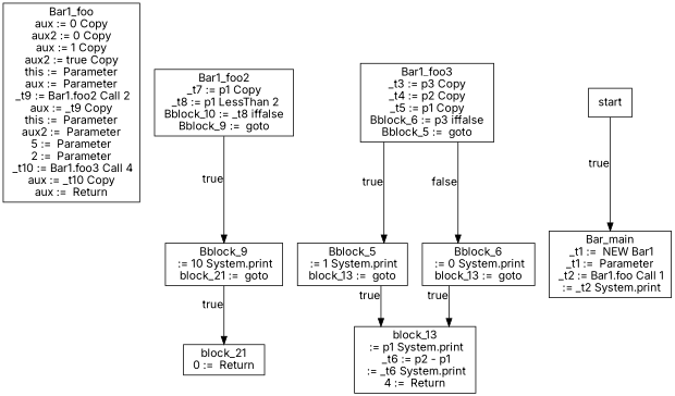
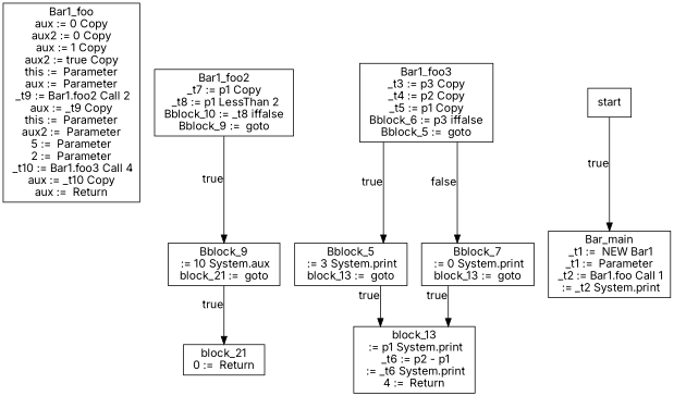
  digraph {
    fontname=Inter
    splines=ortho
    node [fontname=Inter shape=box]
    edge [fontname=Inter xlabel=true]
    n1 [label="Bar1_foo\n aux := 0 Copy \n aux2 := 0 Copy \n aux := 1 Copy \n aux2 := true Copy \n this :=  Parameter \n aux :=  Parameter \n _t9 := Bar1.foo2 Call 2\n aux := _t9 Copy \n this :=  Parameter \n aux2 :=  Parameter \n 5 :=  Parameter \n 2 :=  Parameter \n _t10 := Bar1.foo3 Call 4\n aux := _t10 Copy \n aux :=  Return \n"]
    n2 [label="Bar1_foo2\n _t7 := p1 Copy \n _t8 := p1 LessThan 2\n Bblock_10 := _t8 iffalse \n Bblock_9 :=  goto \n"]
-   n3 [label="Bblock_9\n  := 10 System.print \n block_21 :=  goto \n"]
+   n3 [label="Bblock_9\n  := 10 System.aux \n block_21 :=  goto \n"]
    n4 [label="block_21\n 0 :=  Return \n"]
    n5 [label="Bar1_foo3\n _t3 := p3 Copy \n _t4 := p2 Copy \n _t5 := p1 Copy \n Bblock_6 := p3 iffalse \n Bblock_5 :=  goto \n"]
-   n6 [label="Bblock_5\n  := 1 System.print \n block_13 :=  goto \n"]
-   n7 [label="Bblock_6\n  := 0 System.print \n block_13 :=  goto \n"]
+   n6 [label="Bblock_5\n  := 3 System.print \n block_13 :=  goto \n"]
+   n7 [label="Bblock_7\n  := 0 System.print \n block_13 :=  goto \n"]
    n8 [label="block_13\n  := p1 System.print \n _t6 := p2 - p1\n  := _t6 System.print \n 4 :=  Return \n"]
    n9 [label="start\n"]
    n10 [label="Bar_main\n _t1 :=  NEW Bar1\n _t1 :=  Parameter \n _t2 := Bar1.foo Call 1\n  := _t2 System.print \n"]
    n2 -> n3
    n3 -> n4
    n5 -> n6
    n5 -> n7 [xlabel=false]
    n6 -> n8
    n7 -> n8
    n9 -> n10
  }
